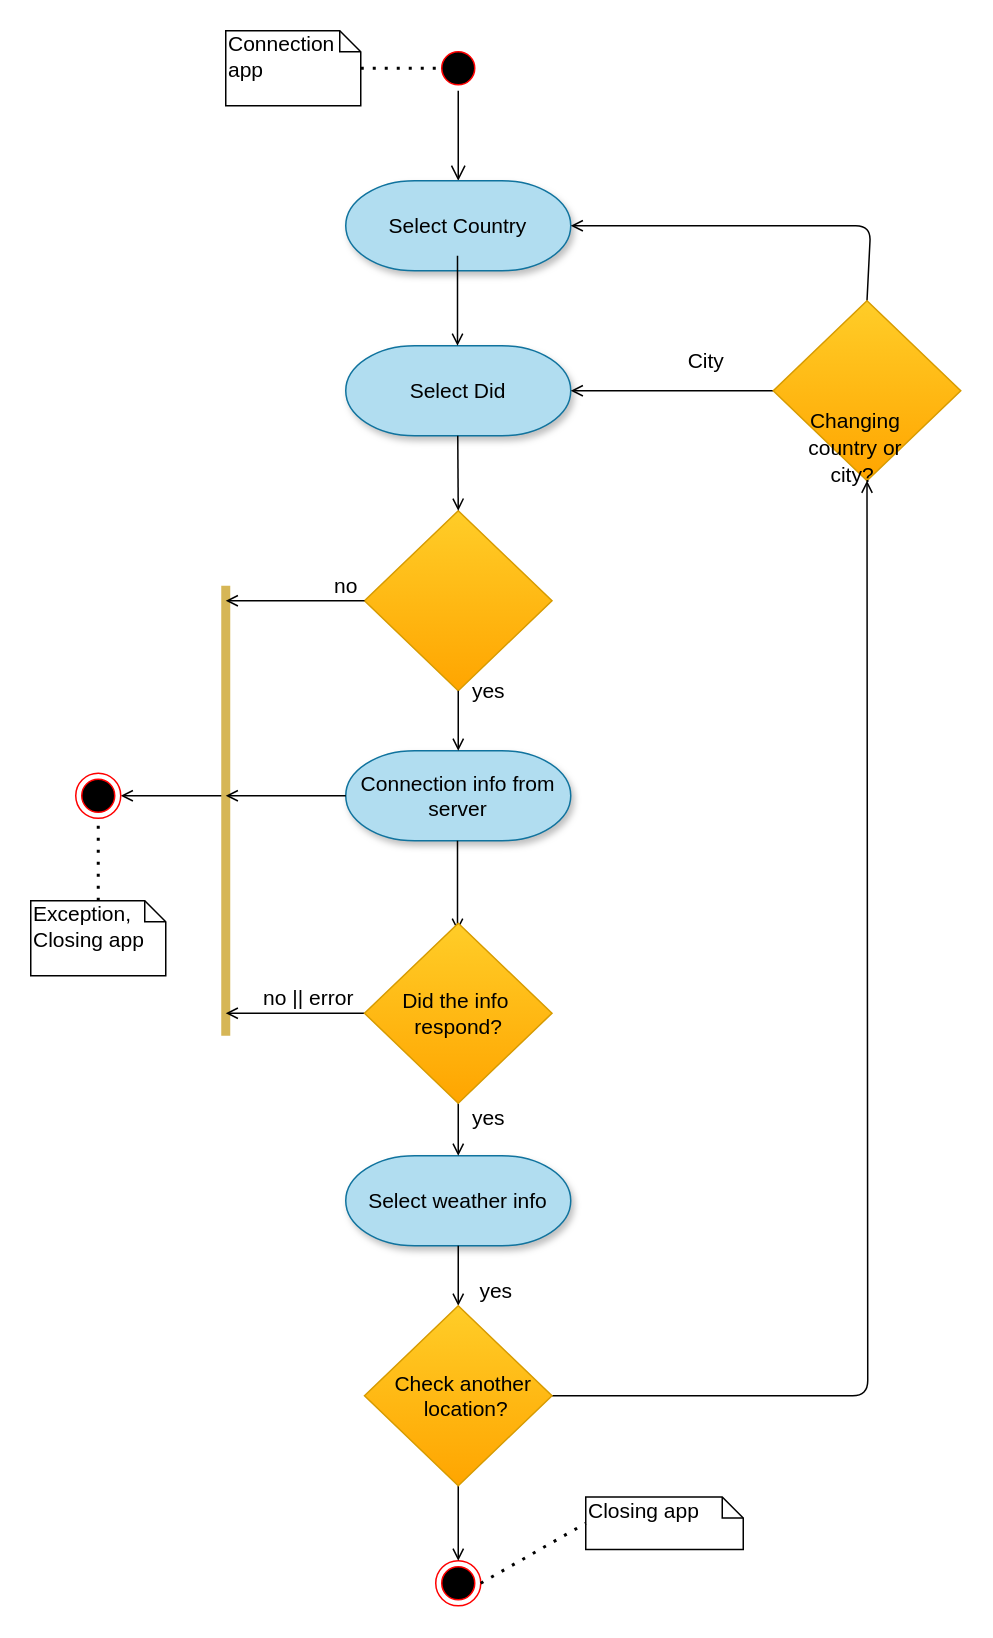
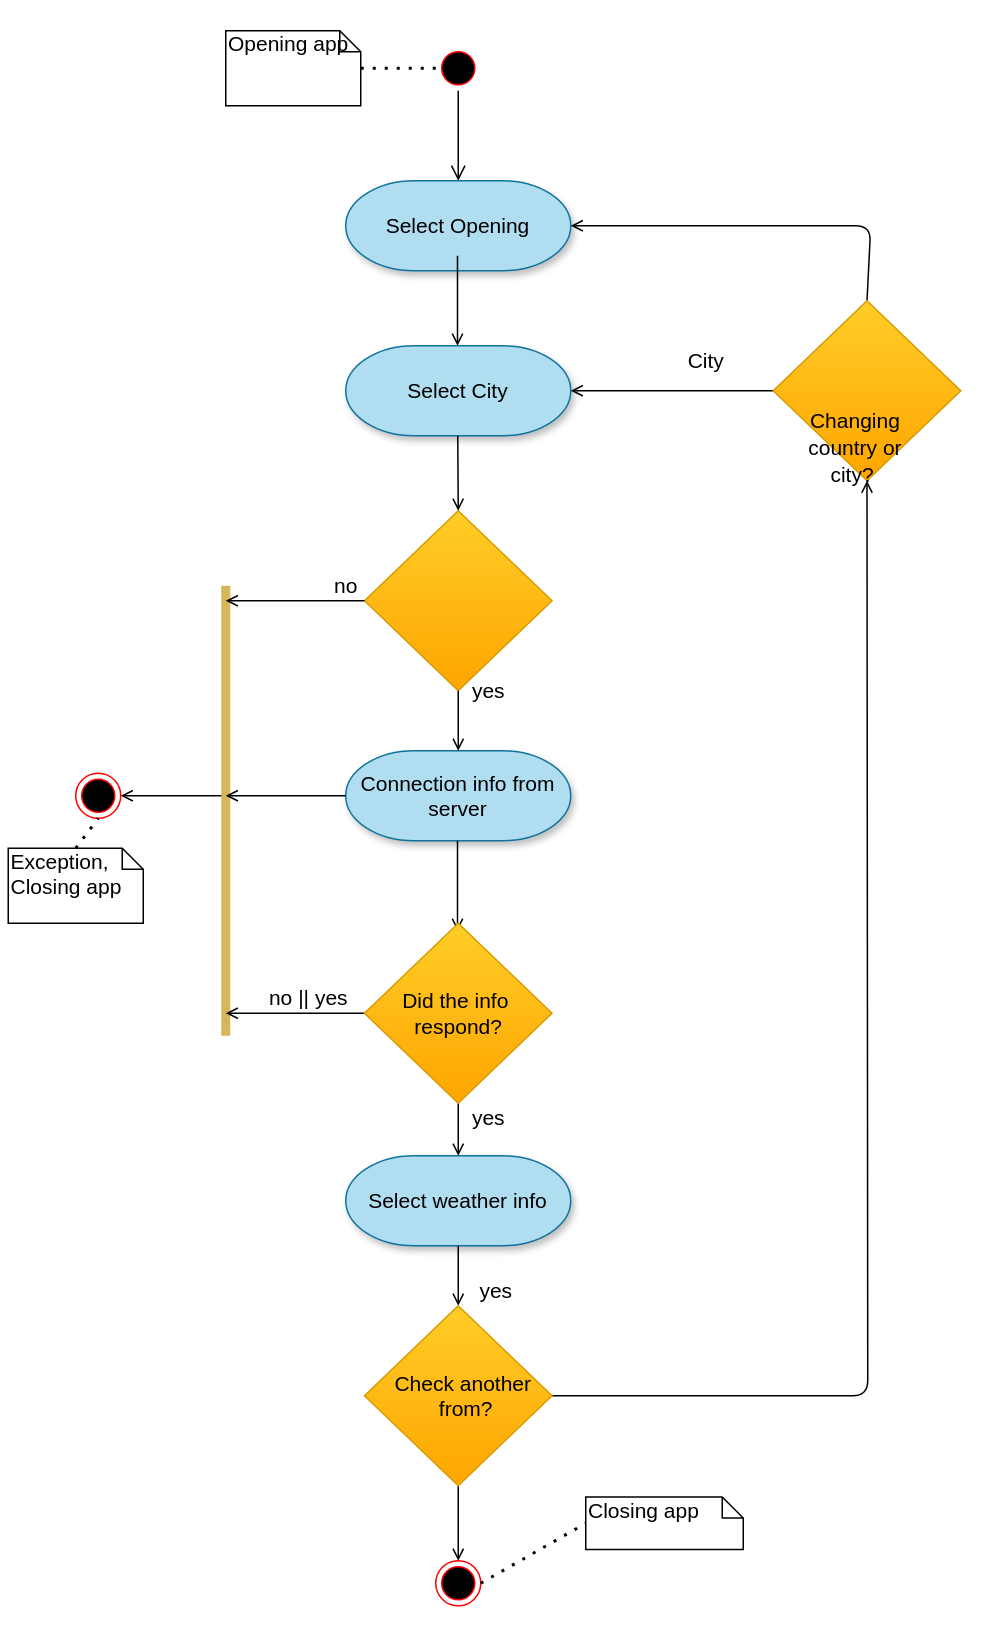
  <mxCell id="0" />
  <mxCell id="1" parent="0" />
  <mxCell id="2" value="" style="endArrow=open;html=1;strokeWidth=1;jumpSize=1;endFill=0;entryX=0.5;entryY=1;entryDx=0;entryDy=0;" edge="1" parent="1" target="25"><mxGeometry width="50" height="50" relative="1" as="geometry"><mxPoint x="150" y="530" as="sourcePoint" /><mxPoint x="160" y="540" as="targetPoint" /></mxGeometry></mxCell>
  <mxCell id="3" value="" style="ellipse;html=1;shape=startState;fillColor=#000000;strokeColor=#ff0000;" vertex="1" parent="1"><mxGeometry x="290" y="30" width="30" height="30" as="geometry" /></mxCell>
  <mxCell id="4" value="" style="edgeStyle=orthogonalEdgeStyle;html=1;verticalAlign=bottom;endArrow=open;endSize=8;entryX=0.5;entryY=0;entryDx=0;entryDy=0;entryPerimeter=0;" edge="1" parent="1" source="3" target="7"><mxGeometry relative="1" as="geometry"><mxPoint x="305" y="130" as="targetPoint" /></mxGeometry></mxCell>
  <mxCell id="5" value="" style="ellipse;html=1;shape=endState;fillColor=#000000;strokeColor=#ff0000;" vertex="1" parent="1"><mxGeometry x="290" y="1040" width="30" height="30" as="geometry" /></mxCell>
- <mxCell id="6" value="&lt;span style=&quot;font-size: 14px;&quot;&gt;&lt;font style=&quot;font-size: 14px;&quot;&gt;Select Did&lt;/font&gt;&lt;/span&gt;" style="strokeWidth=1;html=1;shape=mxgraph.flowchart.terminator;whiteSpace=wrap;rounded=1;shadow=1;sketch=0;fillColor=#b1ddf0;strokeColor=#10739e;fontSize=14;" vertex="1" parent="1"><mxGeometry x="230" y="230" width="150" height="60" as="geometry" /></mxCell>
- <mxCell id="7" value="&lt;font style=&quot;font-size: 14px;&quot;&gt;Select Country&lt;/font&gt;" style="strokeWidth=1;html=1;shape=mxgraph.flowchart.terminator;whiteSpace=wrap;rounded=1;shadow=1;sketch=0;fillColor=#b1ddf0;strokeColor=#10739e;fontSize=14;" vertex="1" parent="1"><mxGeometry x="230" y="120" width="150" height="60" as="geometry" /></mxCell>
+ <mxCell id="6" value="&lt;span style=&quot;font-size: 14px;&quot;&gt;&lt;font style=&quot;font-size: 14px;&quot;&gt;Select City&lt;/font&gt;&lt;/span&gt;" style="strokeWidth=1;html=1;shape=mxgraph.flowchart.terminator;whiteSpace=wrap;rounded=1;shadow=1;sketch=0;fillColor=#b1ddf0;strokeColor=#10739e;fontSize=14;" vertex="1" parent="1"><mxGeometry x="230" y="230" width="150" height="60" as="geometry" /></mxCell>
+ <mxCell id="7" value="&lt;font style=&quot;font-size: 14px;&quot;&gt;Select Opening&lt;/font&gt;" style="strokeWidth=1;html=1;shape=mxgraph.flowchart.terminator;whiteSpace=wrap;rounded=1;shadow=1;sketch=0;fillColor=#b1ddf0;strokeColor=#10739e;fontSize=14;" vertex="1" parent="1"><mxGeometry x="230" y="120" width="150" height="60" as="geometry" /></mxCell>
  <mxCell id="8" value="&lt;font style=&quot;font-size: 14px;&quot;&gt;Connection info from server&lt;/font&gt;" style="strokeWidth=1;html=1;shape=mxgraph.flowchart.terminator;whiteSpace=wrap;rounded=1;shadow=1;sketch=0;fillColor=#b1ddf0;strokeColor=#10739e;fontSize=14;" vertex="1" parent="1"><mxGeometry x="230" y="500" width="150" height="60" as="geometry" /></mxCell>
  <mxCell id="9" value="" style="endArrow=none;html=1;strokeWidth=6;fillColor=#fff2cc;strokeColor=#d6b656;gradientColor=#ffd966;" edge="1" parent="1"><mxGeometry width="50" height="50" relative="1" as="geometry"><mxPoint x="150" y="390" as="sourcePoint" /><mxPoint x="150" y="690" as="targetPoint" /></mxGeometry></mxCell>
  <mxCell id="10" value="" style="endArrow=open;html=1;strokeWidth=1;jumpSize=1;endFill=0;exitX=0.5;exitY=1;exitDx=0;exitDy=0;exitPerimeter=0;" edge="1" parent="1"><mxGeometry width="50" height="50" relative="1" as="geometry"><mxPoint x="304.5" y="170" as="sourcePoint" /><mxPoint x="304.5" y="230" as="targetPoint" /></mxGeometry></mxCell>
  <mxCell id="11" value="" style="rhombus;whiteSpace=wrap;html=1;gradientColor=#ffa500;fillColor=#ffcd28;strokeColor=#d79b00;" vertex="1" parent="1"><mxGeometry x="242.5" y="340" width="125" height="120" as="geometry" /></mxCell>
  <mxCell id="12" style="edgeStyle=orthogonalEdgeStyle;rounded=0;jumpSize=1;orthogonalLoop=1;jettySize=auto;html=1;exitX=0.5;exitY=1;exitDx=0;exitDy=0;exitPerimeter=0;endArrow=open;endFill=0;strokeColor=#000000;strokeWidth=1;" edge="1" parent="1" source="8" target="8"><mxGeometry relative="1" as="geometry" /></mxCell>
  <mxCell id="13" value="" style="endArrow=open;html=1;strokeWidth=1;jumpSize=1;endFill=0;exitX=0;exitY=0.5;exitDx=0;exitDy=0;" edge="1" parent="1" source="11"><mxGeometry width="50" height="50" relative="1" as="geometry"><mxPoint x="235" y="400" as="sourcePoint" /><mxPoint x="150" y="400" as="targetPoint" /></mxGeometry></mxCell>
  <mxCell id="14" value="" style="endArrow=open;html=1;strokeWidth=1;jumpSize=1;endFill=0;exitX=0.5;exitY=1;exitDx=0;exitDy=0;exitPerimeter=0;" edge="1" parent="1"><mxGeometry width="50" height="50" relative="1" as="geometry"><mxPoint x="304.5" y="560" as="sourcePoint" /><mxPoint x="304.5" y="620" as="targetPoint" /></mxGeometry></mxCell>
  <mxCell id="15" value="&lt;font style=&quot;font-size: 14px;&quot;&gt;Select weather info&lt;/font&gt;" style="strokeWidth=1;html=1;shape=mxgraph.flowchart.terminator;whiteSpace=wrap;rounded=1;shadow=1;sketch=0;fillColor=#b1ddf0;strokeColor=#10739e;fontSize=14;" vertex="1" parent="1"><mxGeometry x="230" y="770" width="150" height="60" as="geometry" /></mxCell>
  <mxCell id="16" value="" style="endArrow=open;html=1;strokeWidth=1;jumpSize=1;endFill=0;exitX=0.5;exitY=1;exitDx=0;exitDy=0;" edge="1" parent="1" source="11"><mxGeometry width="50" height="50" relative="1" as="geometry"><mxPoint x="335.5" y="600" as="sourcePoint" /><mxPoint x="305" y="500" as="targetPoint" /></mxGeometry></mxCell>
- <mxCell id="17" value="&lt;font style=&quot;font-size: 14px;&quot;&gt;no || error&lt;/font&gt;" style="text;html=1;align=center;verticalAlign=middle;resizable=0;points=[];autosize=1;fontSize=14;" vertex="1" parent="1"><mxGeometry x="165" y="655" width="80" height="20" as="geometry" /></mxCell>
+ <mxCell id="17" value="&lt;font style=&quot;font-size: 14px;&quot;&gt;no || yes&lt;/font&gt;" style="text;html=1;align=center;verticalAlign=middle;resizable=0;points=[];autosize=1;fontSize=14;" vertex="1" parent="1"><mxGeometry x="165" y="655" width="80" height="20" as="geometry" /></mxCell>
  <mxCell id="18" value="" style="endArrow=open;html=1;strokeWidth=1;jumpSize=1;endFill=0;entryX=0.5;entryY=0;entryDx=0;entryDy=0;" edge="1" parent="1" target="11"><mxGeometry width="50" height="50" relative="1" as="geometry"><mxPoint x="304.67" y="290" as="sourcePoint" /><mxPoint x="304.5" y="365" as="targetPoint" /><Array as="points"><mxPoint x="305" y="340" /></Array></mxGeometry></mxCell>
  <mxCell id="19" value="" style="endArrow=open;html=1;strokeWidth=1;jumpSize=1;endFill=0;exitX=0;exitY=0.5;exitDx=0;exitDy=0;" edge="1" parent="1" source="41"><mxGeometry width="50" height="50" relative="1" as="geometry"><mxPoint x="270" y="660" as="sourcePoint" /><mxPoint x="150" y="675" as="targetPoint" /></mxGeometry></mxCell>
  <mxCell id="20" value="" style="endArrow=open;html=1;strokeWidth=1;jumpSize=1;endFill=0;exitX=1;exitY=0.5;exitDx=0;exitDy=0;entryX=0.5;entryY=1;entryDx=0;entryDy=0;" edge="1" parent="1" target="42" source="40"><mxGeometry width="50" height="50" relative="1" as="geometry"><mxPoint x="350" y="910" as="sourcePoint" /><mxPoint x="580" y="300" as="targetPoint" /><Array as="points"><mxPoint x="578" y="930" /></Array></mxGeometry></mxCell>
  <mxCell id="21" value="" style="endArrow=open;html=1;strokeWidth=1;jumpSize=1;endFill=0;exitX=0.5;exitY=1;exitDx=0;exitDy=0;entryX=0.5;entryY=0;entryDx=0;entryDy=0;" edge="1" parent="1" source="40" target="5"><mxGeometry width="50" height="50" relative="1" as="geometry"><mxPoint x="309.46" y="950" as="sourcePoint" /><mxPoint x="309.29" y="1025" as="targetPoint" /></mxGeometry></mxCell>
  <mxCell id="22" value="" style="endArrow=open;html=1;strokeWidth=1;jumpSize=1;endFill=0;exitX=0;exitY=0.5;exitDx=0;exitDy=0;exitPerimeter=0;" edge="1" parent="1" source="8"><mxGeometry width="50" height="50" relative="1" as="geometry"><mxPoint x="180" y="530" as="sourcePoint" /><mxPoint x="150" y="530" as="targetPoint" /></mxGeometry></mxCell>
  <mxCell id="23" value="&lt;font style=&quot;font-size: 14px;&quot;&gt;yes&lt;/font&gt;" style="text;html=1;align=center;verticalAlign=middle;resizable=0;points=[];autosize=1;fontSize=14;" vertex="1" parent="1"><mxGeometry x="305" y="450" width="40" height="20" as="geometry" /></mxCell>
  <mxCell id="24" value="&lt;font style=&quot;font-size: 14px;&quot;&gt;no&lt;/font&gt;" style="text;html=1;align=center;verticalAlign=middle;resizable=0;points=[];autosize=1;fontSize=14;" vertex="1" parent="1"><mxGeometry x="215" y="380" width="30" height="20" as="geometry" /></mxCell>
  <mxCell id="25" value="" style="ellipse;html=1;shape=endState;fillColor=#000000;strokeColor=#ff0000;direction=north;" vertex="1" parent="1"><mxGeometry x="50" y="515" width="30" height="30" as="geometry" /></mxCell>
- <mxCell id="26" value="Exception,&lt;br style=&quot;font-size: 14px;&quot;&gt;Closing app" style="shape=note;whiteSpace=wrap;html=1;size=14;verticalAlign=top;align=left;spacingTop=-6;fontSize=14;" vertex="1" parent="1"><mxGeometry x="20" y="600" width="90" height="50" as="geometry" /></mxCell>
+ <mxCell id="26" value="Exception,&lt;br style=&quot;font-size: 14px;&quot;&gt;Closing app" style="shape=note;whiteSpace=wrap;html=1;size=14;verticalAlign=top;align=left;spacingTop=-6;fontSize=14;" vertex="1" parent="1"><mxGeometry x="5" y="565" width="90" height="50" as="geometry" /></mxCell>
  <mxCell id="27" value="" style="endArrow=none;dashed=1;html=1;dashPattern=1 3;strokeWidth=2;entryX=0;entryY=0.5;entryDx=0;entryDy=0;exitX=0.5;exitY=0;exitDx=0;exitDy=0;exitPerimeter=0;" edge="1" parent="1" source="26" target="25"><mxGeometry width="50" height="50" relative="1" as="geometry"><mxPoint x="200" y="530" as="sourcePoint" /><mxPoint x="300" y="430" as="targetPoint" /></mxGeometry></mxCell>
  <mxCell id="28" value="" style="endArrow=open;html=1;strokeWidth=1;jumpSize=1;endFill=0;entryX=0.5;entryY=0;entryDx=0;entryDy=0;entryPerimeter=0;exitX=0.5;exitY=1;exitDx=0;exitDy=0;" edge="1" parent="1" source="41" target="15"><mxGeometry width="50" height="50" relative="1" as="geometry"><mxPoint x="305" y="730" as="sourcePoint" /><mxPoint x="304.5" y="760" as="targetPoint" /></mxGeometry></mxCell>
  <mxCell id="29" value="&lt;font style=&quot;font-size: 14px;&quot;&gt;yes&lt;/font&gt;" style="text;html=1;align=center;verticalAlign=middle;resizable=0;points=[];autosize=1;fontSize=14;" vertex="1" parent="1"><mxGeometry x="305" y="735" width="40" height="20" as="geometry" /></mxCell>
  <mxCell id="30" value="&lt;font style=&quot;font-size: 14px;&quot;&gt;yes&lt;/font&gt;" style="text;html=1;align=center;verticalAlign=middle;resizable=0;points=[];autosize=1;fontSize=14;" vertex="1" parent="1"><mxGeometry x="310" y="850" width="40" height="20" as="geometry" /></mxCell>
  <mxCell id="31" value="&lt;font style=&quot;font-size: 14px;&quot;&gt;no&lt;/font&gt;" style="text;html=1;align=center;verticalAlign=middle;resizable=0;points=[];autosize=1;fontSize=14;" vertex="1" parent="1"><mxGeometry x="310" y="940" width="30" height="20" as="geometry" /></mxCell>
  <mxCell id="32" value="&lt;font style=&quot;font-size: 14px;&quot;&gt;Closing app&lt;/font&gt;" style="shape=note;whiteSpace=wrap;html=1;size=14;verticalAlign=top;align=left;spacingTop=-6;fontSize=14;" vertex="1" parent="1"><mxGeometry x="390" y="997.5" width="105" height="35" as="geometry" /></mxCell>
  <mxCell id="33" value="" style="endArrow=none;dashed=1;html=1;dashPattern=1 3;strokeWidth=2;entryX=0;entryY=0.5;entryDx=0;entryDy=0;exitX=1;exitY=0.5;exitDx=0;exitDy=0;entryPerimeter=0;" edge="1" parent="1" source="5" target="32"><mxGeometry width="50" height="50" relative="1" as="geometry"><mxPoint x="368" y="1045" as="sourcePoint" /><mxPoint x="365" y="990" as="targetPoint" /></mxGeometry></mxCell>
  <mxCell id="34" value="" style="endArrow=open;html=1;strokeWidth=1;jumpSize=1;endFill=0;exitX=0.5;exitY=1;exitDx=0;exitDy=0;exitPerimeter=0;entryX=0.5;entryY=0;entryDx=0;entryDy=0;" edge="1" parent="1" source="15" target="40"><mxGeometry width="50" height="50" relative="1" as="geometry"><mxPoint x="309" y="840" as="sourcePoint" /><mxPoint x="309" y="870" as="targetPoint" /></mxGeometry></mxCell>
  <mxCell id="35" value="" style="endArrow=open;html=1;strokeWidth=1;jumpSize=1;endFill=0;entryX=1;entryY=0.5;entryDx=0;entryDy=0;entryPerimeter=0;exitX=0;exitY=0.5;exitDx=0;exitDy=0;" edge="1" parent="1" source="42" target="6"><mxGeometry width="50" height="50" relative="1" as="geometry"><mxPoint x="510" y="280" as="sourcePoint" /><mxPoint x="530" y="270" as="targetPoint" /></mxGeometry></mxCell>
  <mxCell id="36" value="" style="endArrow=open;html=1;strokeWidth=1;jumpSize=1;endFill=0;exitX=0.5;exitY=0;exitDx=0;exitDy=0;entryX=1;entryY=0.5;entryDx=0;entryDy=0;entryPerimeter=0;" edge="1" parent="1" source="42" target="7"><mxGeometry width="50" height="50" relative="1" as="geometry"><mxPoint x="580" y="220" as="sourcePoint" /><mxPoint x="580" y="140" as="targetPoint" /><Array as="points"><mxPoint x="580" y="150" /></Array></mxGeometry></mxCell>
  <mxCell id="37" value="&lt;font style=&quot;font-size: 14px;&quot;&gt;City&lt;/font&gt;" style="text;html=1;align=center;verticalAlign=middle;resizable=0;points=[];autosize=1;fontSize=14;" vertex="1" parent="1"><mxGeometry x="450" y="230" width="40" height="20" as="geometry" /></mxCell>
- <mxCell id="38" value="Connection app" style="shape=note;whiteSpace=wrap;html=1;size=14;verticalAlign=top;align=left;spacingTop=-6;fontSize=14;" vertex="1" parent="1"><mxGeometry x="150" y="20" width="90" height="50" as="geometry" /></mxCell>
+ <mxCell id="38" value="Opening app" style="shape=note;whiteSpace=wrap;html=1;size=14;verticalAlign=top;align=left;spacingTop=-6;fontSize=14;" vertex="1" parent="1"><mxGeometry x="150" y="20" width="90" height="50" as="geometry" /></mxCell>
  <mxCell id="39" value="" style="endArrow=none;dashed=1;html=1;dashPattern=1 3;strokeWidth=2;fontFamily=Times New Roman;entryX=0;entryY=0.5;entryDx=0;entryDy=0;" edge="1" parent="1" source="38" target="3"><mxGeometry width="50" height="50" relative="1" as="geometry"><mxPoint x="210" y="340" as="sourcePoint" /><mxPoint x="260" y="290" as="targetPoint" /></mxGeometry></mxCell>
  <mxCell id="40" value="" style="rhombus;whiteSpace=wrap;html=1;gradientColor=#ffa500;fillColor=#ffcd28;strokeColor=#d79b00;" vertex="1" parent="1"><mxGeometry x="242.5" y="870" width="125" height="120" as="geometry" /></mxCell>
  <mxCell id="41" value="" style="rhombus;whiteSpace=wrap;html=1;gradientColor=#ffa500;fillColor=#ffcd28;strokeColor=#d79b00;" vertex="1" parent="1"><mxGeometry x="242.5" y="615" width="125" height="120" as="geometry" /></mxCell>
  <mxCell id="42" value="" style="rhombus;whiteSpace=wrap;html=1;gradientColor=#ffa500;fillColor=#ffcd28;strokeColor=#d79b00;" vertex="1" parent="1"><mxGeometry x="515" y="200" width="125" height="120" as="geometry" /></mxCell>
  <mxCell id="43" value="&lt;span style=&quot;color: rgb(0, 0, 0); font-family: helvetica; font-size: 14px; font-style: normal; font-weight: 400; letter-spacing: normal; text-indent: 0px; text-transform: none; word-spacing: 0px; display: inline; float: none;&quot;&gt;&amp;nbsp;Changing&lt;br style=&quot;font-size: 14px;&quot;&gt;&amp;nbsp;country or &lt;br style=&quot;font-size: 14px;&quot;&gt;city?&lt;/span&gt;" style="text;whiteSpace=wrap;html=1;fontFamily=Times New Roman;align=center;fontSize=14;" vertex="1" parent="1"><mxGeometry x="517.5" y="265" width="100" height="30" as="geometry" /></mxCell>
  <mxCell id="44" value="&lt;font style=&quot;font-size: 14px;&quot;&gt;Did the info&lt;br style=&quot;font-size: 14px;&quot;&gt;&amp;nbsp;respond?&lt;/font&gt;" style="text;html=1;align=center;verticalAlign=middle;resizable=0;points=[];autosize=1;fontSize=14;" vertex="1" parent="1"><mxGeometry x="252.5" y="655" width="100" height="40" as="geometry" /></mxCell>
- <mxCell id="45" value="&lt;font style=&quot;font-size: 14px&quot;&gt;Check another&lt;br&gt;&amp;nbsp;location?&lt;/font&gt;" style="text;html=1;align=center;verticalAlign=middle;resizable=0;points=[];autosize=1;fontSize=14;" vertex="1" parent="1"><mxGeometry x="252.5" y="910" width="110" height="40" as="geometry" /></mxCell>
+ <mxCell id="45" value="&lt;font style=&quot;font-size: 14px&quot;&gt;Check another&lt;br&gt;&amp;nbsp;from?&lt;/font&gt;" style="text;html=1;align=center;verticalAlign=middle;resizable=0;points=[];autosize=1;fontSize=14;" vertex="1" parent="1"><mxGeometry x="252.5" y="910" width="110" height="40" as="geometry" /></mxCell>
